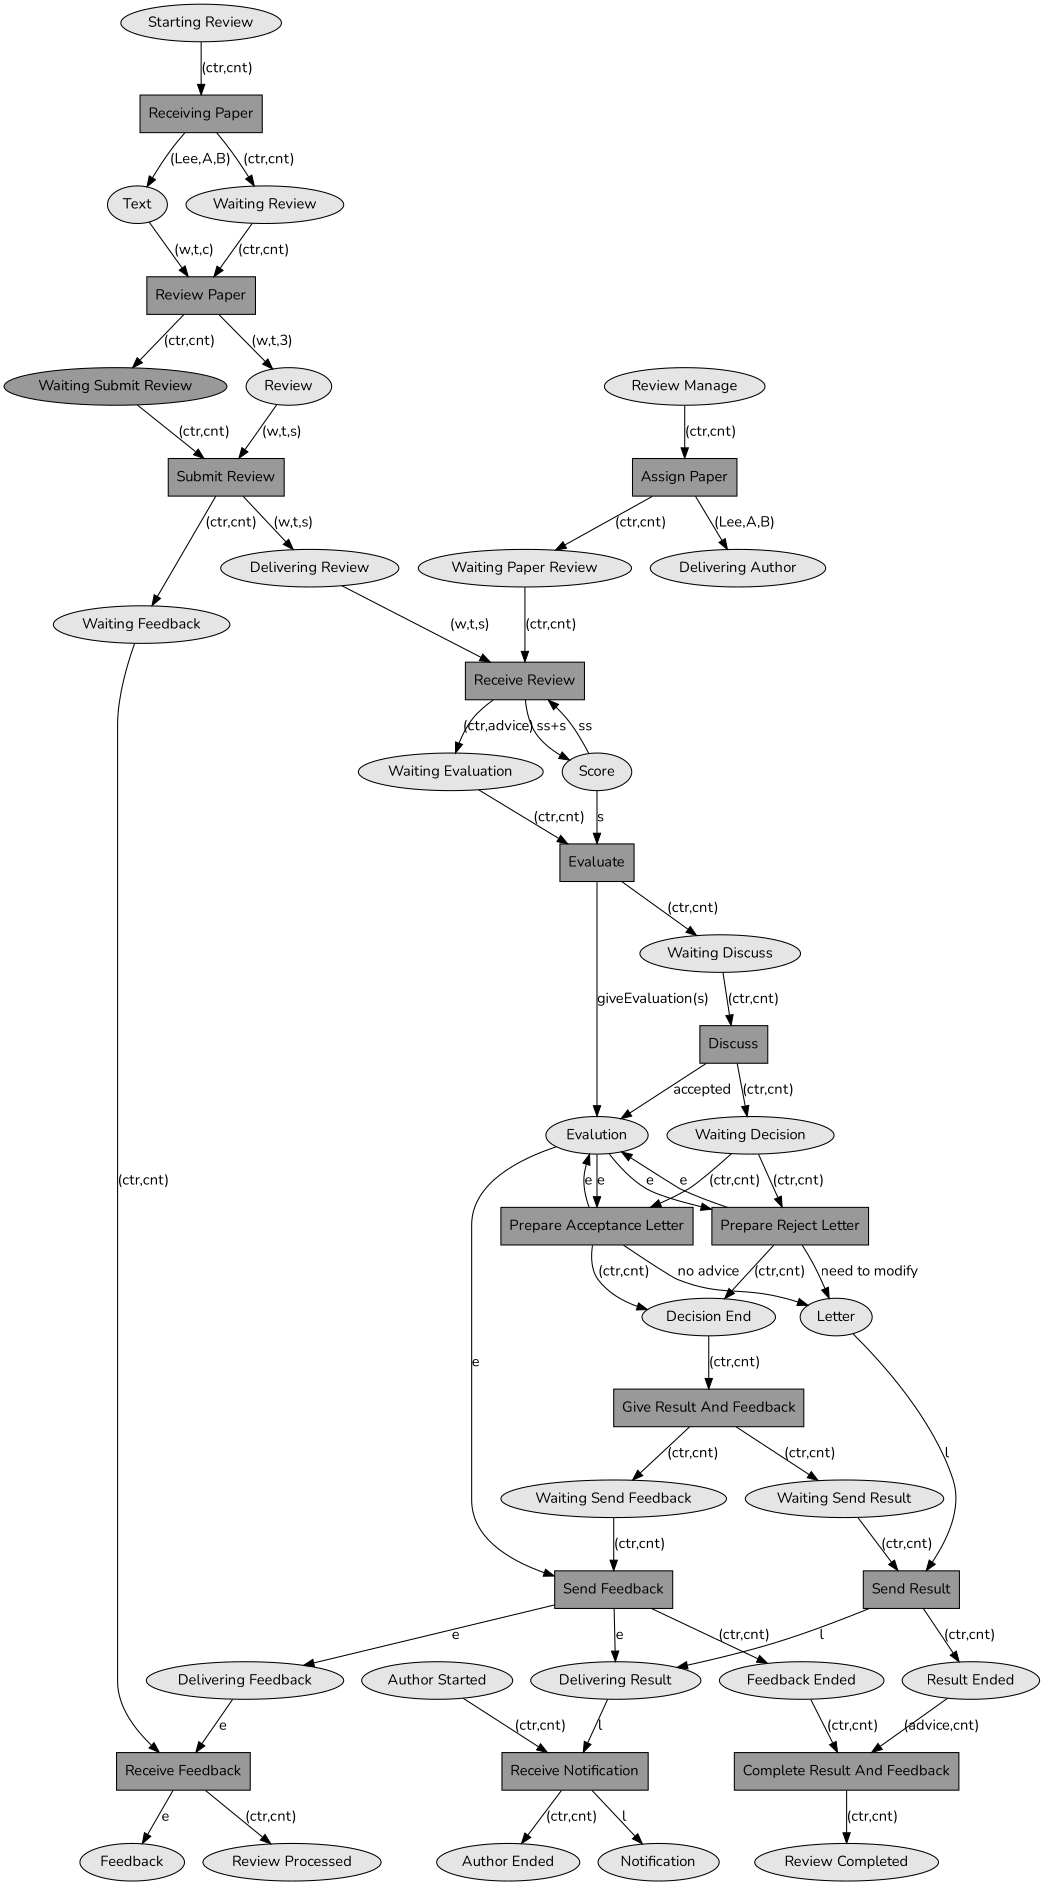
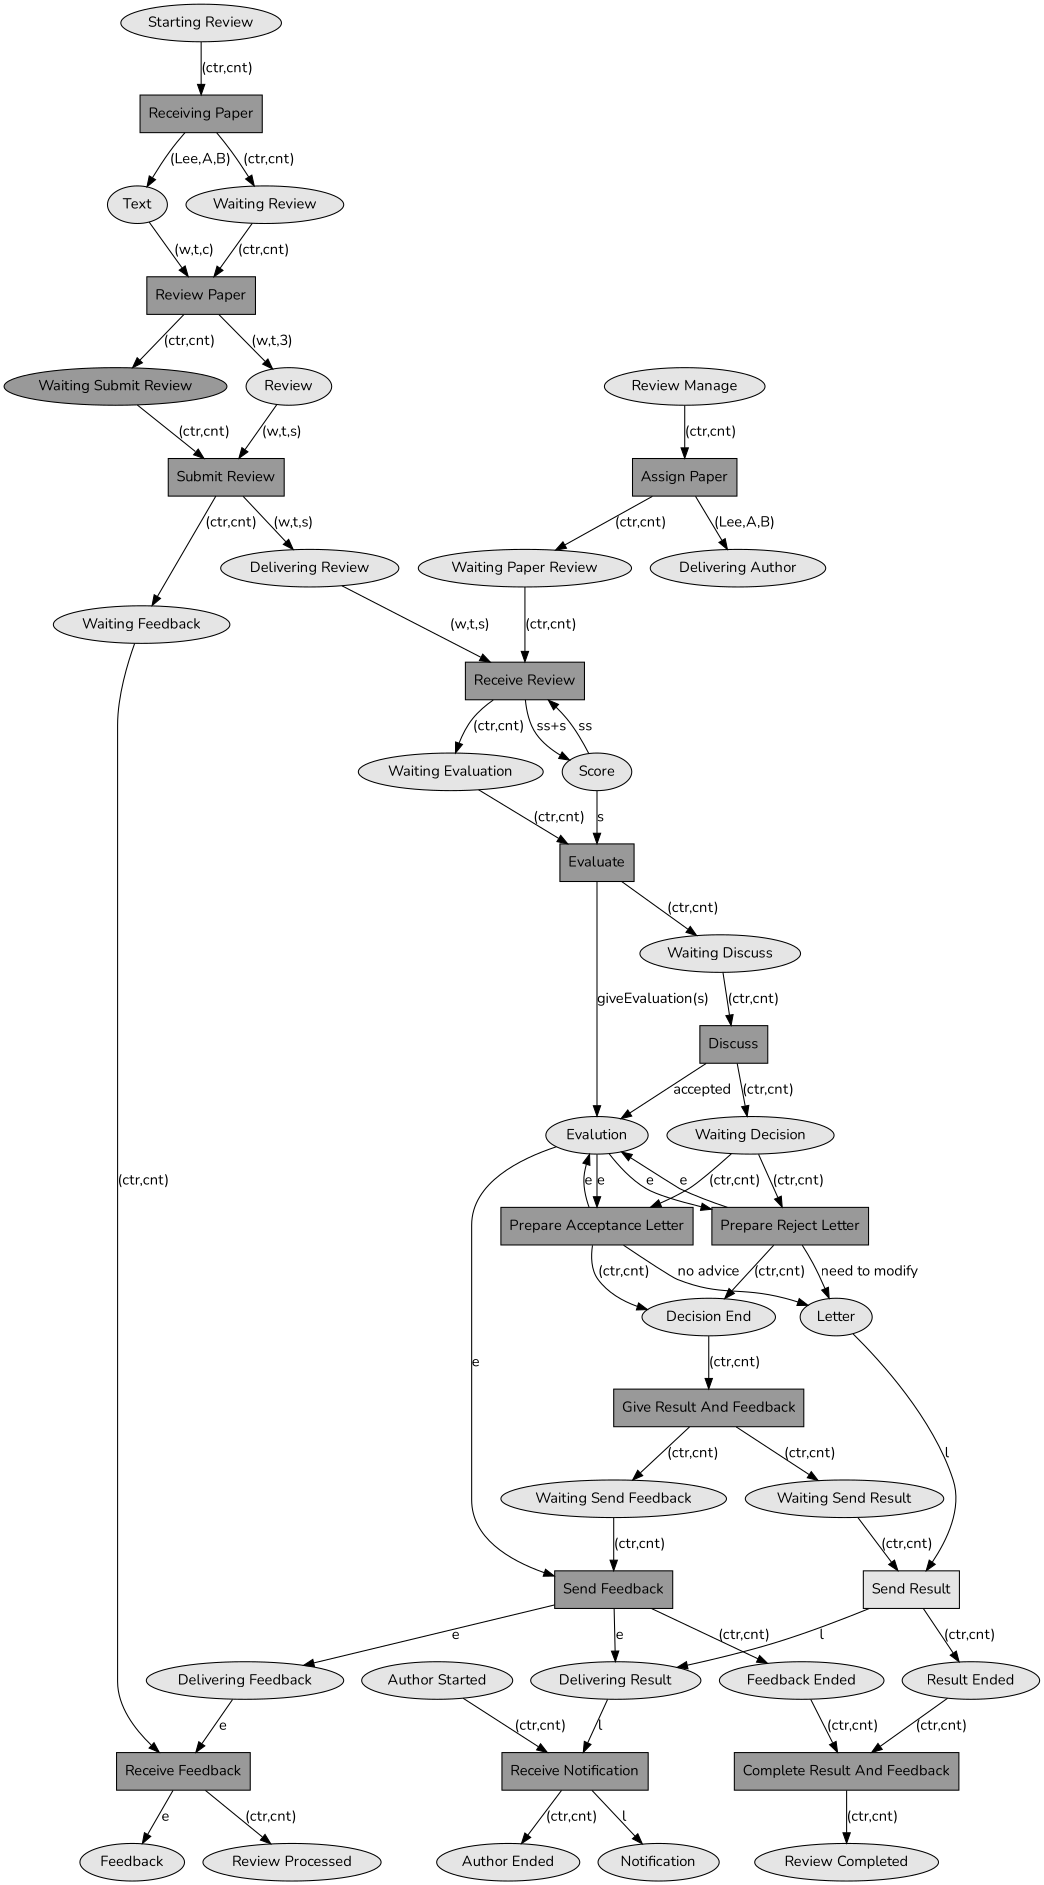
  digraph {
    fontname=Nunito
    node [fillcolor=gray90 fontname=Nunito shape=ellipse style=filled]
    edge [fontname=Nunito]
    n1 [label="Waiting Paper Review"]
    n2 [fillcolor=grey60 label="Receive Review" shape=box]
    n3 [label="Waiting Evaluation"]
    n4 [label=Score]
    n5 [fillcolor=grey60 label=Evaluate shape=box]
    n6 [label="Waiting Discuss"]
    n7 [label=Evalution]
    n8 [label="Starting Review"]
    n9 [fillcolor=grey60 label="Receiving Paper" shape=box]
    n10 [label=Text]
    n11 [label="Waiting Review"]
    n12 [label="Delivering Author"]
    n13 [fillcolor=grey60 label="Review Paper" shape=box]
    n14 [label=Review]
    n15 [fillcolor=grey60 label="Waiting Submit Review"]
    n16 [label="Delivering Review"]
    n17 [label="Waiting Feedback"]
    n18 [fillcolor=grey60 label="Receive Feedback" shape=box]
    n19 [label="Review Processed"]
    n20 [label=Feedback]
    n21 [label="Delivering Feedback"]
    n22 [fillcolor=grey60 label="Submit Review" shape=box]
    n23 [label=Letter]
-   n24 [fillcolor=grey60 label="Send Result" shape=box]
+   n24 [label="Send Result" shape=box]
    n25 [label="Delivering Result"]
    n26 [label="Result Ended"]
    n27 [label="Decision End"]
    n28 [fillcolor=grey60 label="Give Result And Feedback" shape=box]
    n29 [label="Waiting Send Feedback"]
    n30 [label="Waiting Send Result"]
    n31 [label="Review Manage"]
    n32 [fillcolor=grey60 label="Assign Paper" shape=box]
    n33 [fillcolor=grey60 label="Receive Notification" shape=box]
    n34 [label="Author Ended"]
    n35 [label=Notification]
    n36 [fillcolor=grey60 label=Discuss shape=box]
    n37 [label="Waiting Decision"]
    n38 [label="Feedback Ended"]
    n39 [fillcolor=grey60 label="Complete Result And Feedback" shape=box]
    n40 [label="Review Completed"]
    n41 [fillcolor=grey60 label="Send Feedback" shape=box]
    n42 [fillcolor=grey60 label="Prepare Reject Letter" shape=box]
    n43 [fillcolor=grey60 label="Prepare Acceptance Letter" shape=box]
    n44 [label="Author Started"]
    n1 -> n2 [label="(ctr,cnt)"]
-   n2 -> n3 [label="(ctr,advice)"]
+   n2 -> n3 [label="(ctr,cnt)"]
    n2 -> n4 [label="ss+s"]
    n3 -> n5 [label="(ctr,cnt)"]
    n4 -> n2 [label=ss]
    n4 -> n5 [label=s]
    n5 -> n6 [label="(ctr,cnt)"]
    n5 -> n7 [label="giveEvaluation(s)"]
    n6 -> n36 [label="(ctr,cnt)"]
    n7 -> n41 [label=e]
    n7 -> n42 [label=e]
    n7 -> n43 [label=e]
    n8 -> n9 [label="(ctr,cnt)"]
    n9 -> n10 [label="(Lee,A,B)"]
    n9 -> n11 [label="(ctr,cnt)"]
    n10 -> n13 [label="(w,t,c)"]
    n11 -> n13 [label="(ctr,cnt)"]
    n13 -> n14 [label="(w,t,3)"]
    n13 -> n15 [label="(ctr,cnt)"]
    n14 -> n22 [label="(w,t,s)"]
    n15 -> n22 [label="(ctr,cnt)"]
    n16 -> n2 [label="(w,t,s)"]
    n17 -> n18 [label="(ctr,cnt)"]
    n18 -> n19 [label="(ctr,cnt)"]
    n18 -> n20 [label=e]
    n21 -> n18 [label=e]
    n22 -> n16 [label="(w,t,s)"]
    n22 -> n17 [label="(ctr,cnt)"]
    n23 -> n24 [label=l]
    n24 -> n25 [label=l]
    n24 -> n26 [label="(ctr,cnt)"]
    n25 -> n33 [label=l]
-   n26 -> n39 [label="(advice,cnt)"]
+   n26 -> n39 [label="(ctr,cnt)"]
    n27 -> n28 [label="(ctr,cnt)"]
    n28 -> n29 [label="(ctr,cnt)"]
    n28 -> n30 [label="(ctr,cnt)"]
    n29 -> n41 [label="(ctr,cnt)"]
    n30 -> n24 [label="(ctr,cnt)"]
    n31 -> n32 [label="(ctr,cnt)"]
    n32 -> n1 [label="(ctr,cnt)"]
    n32 -> n12 [label="(Lee,A,B)"]
    n33 -> n34 [label="(ctr,cnt)"]
    n33 -> n35 [label=l]
    n36 -> n7 [label=accepted]
    n36 -> n37 [label="(ctr,cnt)"]
    n37 -> n42 [label="(ctr,cnt)"]
    n37 -> n43 [label="(ctr,cnt)"]
    n38 -> n39 [label="(ctr,cnt)"]
    n39 -> n40 [label="(ctr,cnt)"]
    n41 -> n21 [label=e]
    n41 -> n25 [label=e]
    n41 -> n38 [label="(ctr,cnt)"]
    n42 -> n7 [label=e]
    n42 -> n23 [label="need to modify"]
    n42 -> n27 [label="(ctr,cnt)"]
    n43 -> n7 [label=e]
    n43 -> n23 [label="no advice"]
    n43 -> n27 [label="(ctr,cnt)"]
    n44 -> n33 [label="(ctr,cnt)"]
  }
